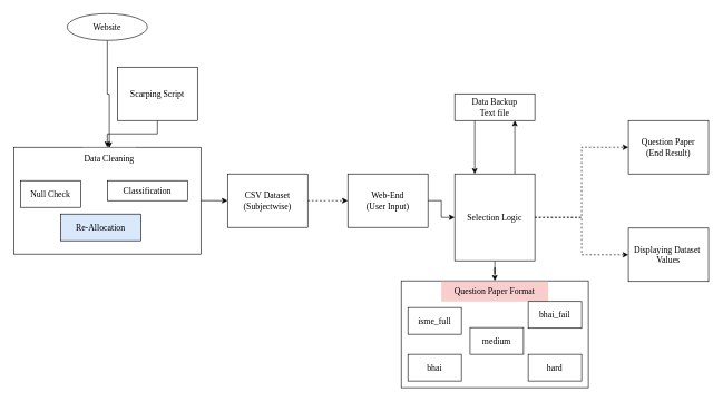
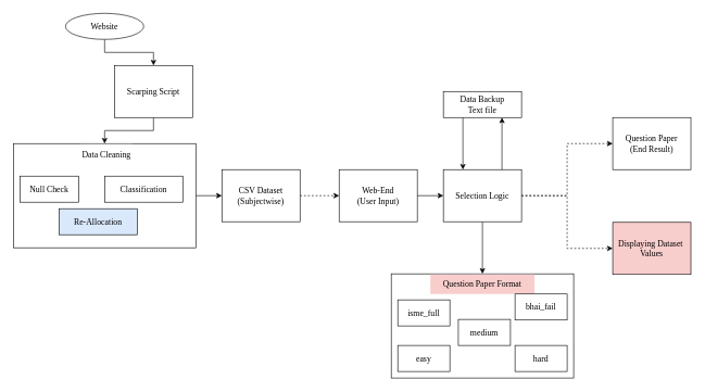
  <mxCell id="0" />
  <mxCell id="1" parent="0" />
- <mxCell id="2" style="edgeStyle=orthogonalEdgeStyle;rounded=0;orthogonalLoop=1;jettySize=auto;html=1;fontFamily=Times New Roman;fontSize=13;" edge="1" parent="1" source="3" target="8"><mxGeometry relative="1" as="geometry" /></mxCell>
+ <mxCell id="2" style="edgeStyle=orthogonalEdgeStyle;rounded=0;orthogonalLoop=1;jettySize=auto;html=1;entryX=0.5;entryY=0;entryDx=0;entryDy=0;fontFamily=Times New Roman;fontSize=13;" edge="1" parent="1" source="3" target="5"><mxGeometry relative="1" as="geometry" /></mxCell>
  <mxCell id="3" value="Website" style="ellipse;whiteSpace=wrap;html=1;fontFamily=Times New Roman;fontSize=13;" vertex="1" parent="1"><mxGeometry x="100" y="20" width="120" height="40" as="geometry" /></mxCell>
  <mxCell id="4" style="edgeStyle=orthogonalEdgeStyle;rounded=0;orthogonalLoop=1;jettySize=auto;html=1;entryX=0.5;entryY=0;entryDx=0;entryDy=0;fontFamily=Times New Roman;fontSize=13;" edge="1" parent="1" source="5" target="7"><mxGeometry relative="1" as="geometry" /></mxCell>
  <mxCell id="5" value="Scarping Script" style="rounded=0;whiteSpace=wrap;html=1;fontFamily=Times New Roman;fontSize=13;" vertex="1" parent="1"><mxGeometry x="175" y="100" width="120" height="80" as="geometry" /></mxCell>
  <mxCell id="6" style="edgeStyle=orthogonalEdgeStyle;rounded=0;orthogonalLoop=1;jettySize=auto;html=1;entryX=0;entryY=0.5;entryDx=0;entryDy=0;fontFamily=Times New Roman;fontSize=13;" edge="1" parent="1" source="7" target="13"><mxGeometry relative="1" as="geometry" /></mxCell>
  <mxCell id="7" value="" style="rounded=0;whiteSpace=wrap;html=1;fontFamily=Times New Roman;fontSize=13;" vertex="1" parent="1"><mxGeometry x="20" y="220" width="280" height="160" as="geometry" /></mxCell>
  <mxCell id="8" value="Data Cleaning" style="rounded=0;whiteSpace=wrap;html=1;strokeColor=none;fontFamily=Times New Roman;fontSize=13;" vertex="1" parent="1"><mxGeometry x="123" y="221" width="80" height="30" as="geometry" /></mxCell>
  <mxCell id="9" value="Null Check" style="rounded=0;whiteSpace=wrap;html=1;fontFamily=Times New Roman;fontSize=13;" vertex="1" parent="1"><mxGeometry x="30" y="270" width="90" height="40" as="geometry" /></mxCell>
- <mxCell id="10" value="Classification" style="rounded=0;whiteSpace=wrap;html=1;fontFamily=Times New Roman;fontSize=13;" vertex="1" parent="1"><mxGeometry x="160" y="270" width="120" height="30" as="geometry" /></mxCell>
+ <mxCell id="10" value="Classification" style="rounded=0;whiteSpace=wrap;html=1;fontFamily=Times New Roman;fontSize=13;" vertex="1" parent="1"><mxGeometry x="160" y="270" width="120" height="40" as="geometry" /></mxCell>
  <mxCell id="11" value="Re-Allocation" style="rounded=0;whiteSpace=wrap;html=1;fontFamily=Times New Roman;fontSize=13;fillColor=#dae8fc;" vertex="1" parent="1"><mxGeometry x="90" y="320" width="120" height="40" as="geometry" /></mxCell>
  <mxCell id="12" style="edgeStyle=orthogonalEdgeStyle;rounded=0;orthogonalLoop=1;jettySize=auto;html=1;entryX=0;entryY=0.5;entryDx=0;entryDy=0;fontFamily=Times New Roman;fontSize=13;dashed=1;" edge="1" parent="1" source="13" target="22"><mxGeometry relative="1" as="geometry" /></mxCell>
  <mxCell id="13" value="CSV Dataset&lt;br style=&quot;font-size: 13px;&quot;&gt;(Subjectwise)" style="rounded=0;whiteSpace=wrap;html=1;fontFamily=Times New Roman;fontSize=13;" vertex="1" parent="1"><mxGeometry x="340" y="260" width="120" height="80" as="geometry" /></mxCell>
  <mxCell id="14" value="" style="rounded=0;whiteSpace=wrap;html=1;fontFamily=Times New Roman;fontSize=13;" vertex="1" parent="1"><mxGeometry x="600" y="420" width="280" height="160" as="geometry" /></mxCell>
  <mxCell id="15" value="Question Paper Format" style="rounded=0;whiteSpace=wrap;html=1;strokeColor=none;fontFamily=Times New Roman;fontSize=13;fillColor=#f8cecc;" vertex="1" parent="1"><mxGeometry x="660" y="421" width="160" height="30" as="geometry" /></mxCell>
  <mxCell id="16" value="isme_full" style="rounded=0;whiteSpace=wrap;html=1;fontFamily=Times New Roman;fontSize=13;" vertex="1" parent="1"><mxGeometry x="610" y="460" width="80" height="40" as="geometry" /></mxCell>
  <mxCell id="17" value="medium" style="rounded=0;whiteSpace=wrap;html=1;fontFamily=Times New Roman;fontSize=13;" vertex="1" parent="1"><mxGeometry x="703" y="490" width="80" height="40" as="geometry" /></mxCell>
- <mxCell id="18" value="bhai" style="rounded=0;whiteSpace=wrap;html=1;fontFamily=Times New Roman;fontSize=13;" vertex="1" parent="1"><mxGeometry x="610" y="530" width="80" height="40" as="geometry" /></mxCell>
+ <mxCell id="18" value="easy" style="rounded=0;whiteSpace=wrap;html=1;fontFamily=Times New Roman;fontSize=13;" vertex="1" parent="1"><mxGeometry x="610" y="530" width="80" height="40" as="geometry" /></mxCell>
  <mxCell id="19" value="hard" style="rounded=0;whiteSpace=wrap;html=1;fontFamily=Times New Roman;fontSize=13;" vertex="1" parent="1"><mxGeometry x="790" y="530" width="80" height="40" as="geometry" /></mxCell>
  <mxCell id="20" value="bhai_fail" style="rounded=0;whiteSpace=wrap;html=1;fontFamily=Times New Roman;fontSize=13;" vertex="1" parent="1"><mxGeometry x="790" y="451" width="80" height="40" as="geometry" /></mxCell>
  <mxCell id="21" style="edgeStyle=orthogonalEdgeStyle;rounded=0;orthogonalLoop=1;jettySize=auto;html=1;entryX=0;entryY=0.5;entryDx=0;entryDy=0;fontFamily=Times New Roman;fontSize=13;" edge="1" parent="1" source="22" target="30"><mxGeometry relative="1" as="geometry" /></mxCell>
  <mxCell id="22" value="Web-End&lt;br style=&quot;font-size: 13px;&quot;&gt;(User Input)" style="rounded=0;whiteSpace=wrap;html=1;fontFamily=Times New Roman;fontSize=13;" vertex="1" parent="1"><mxGeometry x="520" y="260" width="120" height="80" as="geometry" /></mxCell>
- <mxCell id="23" value="Displaying Dataset&amp;nbsp;&lt;br style=&quot;font-size: 13px;&quot;&gt;Values" style="rounded=0;whiteSpace=wrap;html=1;fontFamily=Times New Roman;fontSize=13;" vertex="1" parent="1"><mxGeometry x="940" y="341" width="120" height="80" as="geometry" /></mxCell>
+ <mxCell id="23" value="Displaying Dataset&amp;nbsp;&lt;br style=&quot;font-size: 13px;&quot;&gt;Values" style="rounded=0;whiteSpace=wrap;html=1;fontFamily=Times New Roman;fontSize=13;fillColor=#f8cecc;" vertex="1" parent="1"><mxGeometry x="940" y="341" width="120" height="80" as="geometry" /></mxCell>
  <mxCell id="24" style="edgeStyle=orthogonalEdgeStyle;rounded=0;orthogonalLoop=1;jettySize=auto;html=1;exitX=0.25;exitY=1;exitDx=0;exitDy=0;entryX=0.25;entryY=0;entryDx=0;entryDy=0;fontFamily=Times New Roman;fontSize=13;" edge="1" parent="1" source="25" target="30"><mxGeometry relative="1" as="geometry" /></mxCell>
  <mxCell id="25" value="Data Backup&lt;br style=&quot;font-size: 13px;&quot;&gt;Text file" style="rounded=0;whiteSpace=wrap;html=1;fontFamily=Times New Roman;fontSize=13;" vertex="1" parent="1"><mxGeometry x="680" y="140" width="120" height="40" as="geometry" /></mxCell>
  <mxCell id="26" style="edgeStyle=orthogonalEdgeStyle;rounded=0;orthogonalLoop=1;jettySize=auto;html=1;exitX=0.75;exitY=0;exitDx=0;exitDy=0;entryX=0.75;entryY=1;entryDx=0;entryDy=0;fontFamily=Times New Roman;fontSize=13;" edge="1" parent="1" source="30" target="25"><mxGeometry relative="1" as="geometry" /></mxCell>
  <mxCell id="27" style="edgeStyle=orthogonalEdgeStyle;rounded=0;orthogonalLoop=1;jettySize=auto;html=1;entryX=0.5;entryY=0;entryDx=0;entryDy=0;fontFamily=Times New Roman;fontSize=13;" edge="1" parent="1" source="30" target="14"><mxGeometry relative="1" as="geometry" /></mxCell>
  <mxCell id="28" style="edgeStyle=orthogonalEdgeStyle;rounded=0;orthogonalLoop=1;jettySize=auto;html=1;entryX=0;entryY=0.5;entryDx=0;entryDy=0;fontFamily=Times New Roman;fontSize=13;dashed=1;" edge="1" parent="1" source="30" target="31"><mxGeometry relative="1" as="geometry" /></mxCell>
  <mxCell id="29" style="edgeStyle=orthogonalEdgeStyle;rounded=0;orthogonalLoop=1;jettySize=auto;html=1;entryX=0;entryY=0.5;entryDx=0;entryDy=0;fontFamily=Times New Roman;fontSize=13;dashed=1;" edge="1" parent="1" source="30" target="23"><mxGeometry relative="1" as="geometry" /></mxCell>
- <mxCell id="30" value="Selection Logic" style="rounded=0;whiteSpace=wrap;html=1;fontFamily=Times New Roman;fontSize=13;" vertex="1" parent="1"><mxGeometry x="680" y="260" width="120" height="130" as="geometry" /></mxCell>
+ <mxCell id="30" value="Selection Logic" style="rounded=0;whiteSpace=wrap;html=1;fontFamily=Times New Roman;fontSize=13;" vertex="1" parent="1"><mxGeometry x="680" y="260" width="120" height="80" as="geometry" /></mxCell>
  <mxCell id="31" value="Question Paper&lt;br style=&quot;font-size: 13px;&quot;&gt;(End Result)" style="rounded=0;whiteSpace=wrap;html=1;fontFamily=Times New Roman;fontSize=13;" vertex="1" parent="1"><mxGeometry x="940" y="180" width="120" height="80" as="geometry" /></mxCell>
